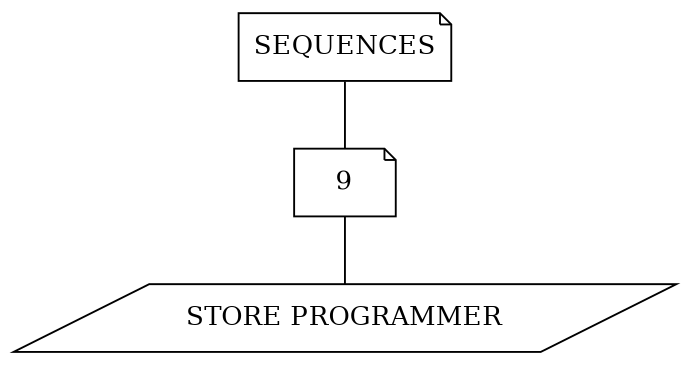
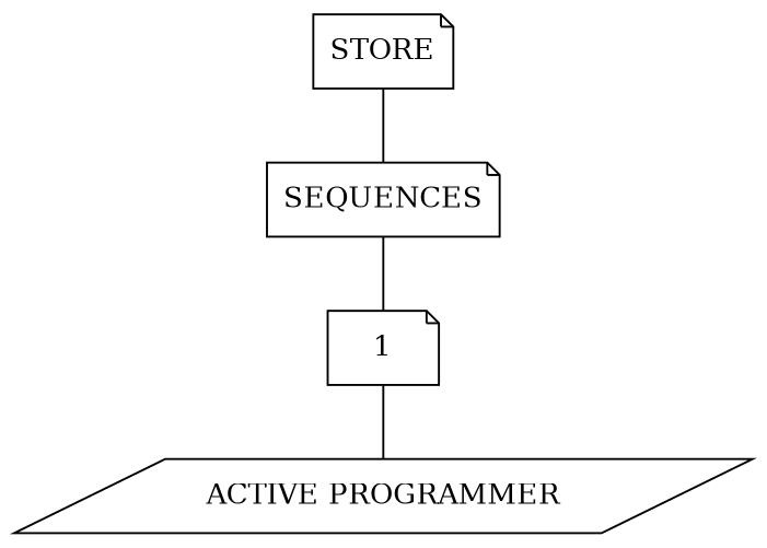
  strict graph {
    node [shape=note]
+   STORE
    SEQUENCES
-   "ACTIVE PROGRAMMER" [shape=parallelogram label="STORE PROGRAMMER"]
-   1 [label=9]
+   "ACTIVE PROGRAMMER" [shape=parallelogram]
+   1
+   STORE -- SEQUENCES
    SEQUENCES -- 1
    1 -- "ACTIVE PROGRAMMER"
  }
